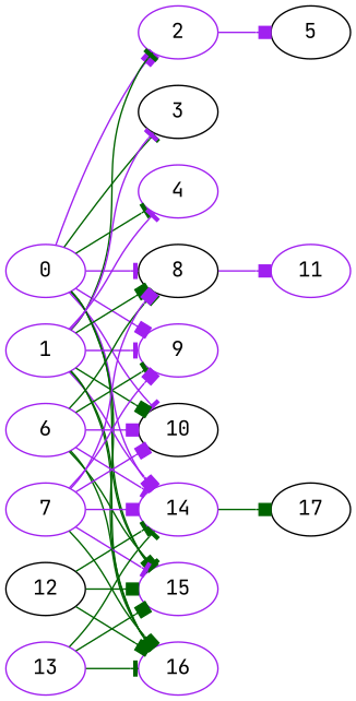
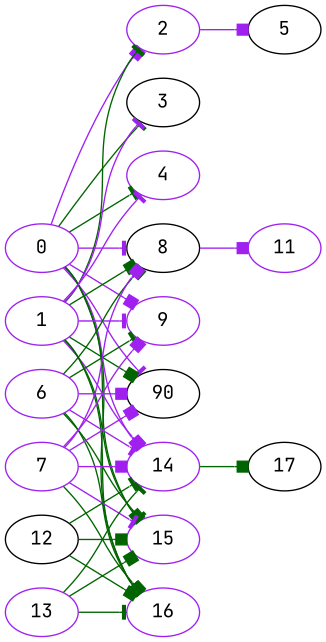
  digraph {
    fontname="JetBrains Mono"
    rankdir=LR
    node [Visited=1 color=purple fontname="JetBrains Mono"]
    edge [arrowhead=box color=darkgreen fontname="JetBrains Mono"]
    0 [Line=94386574882976]
    2 [Line=94386574884032]
    3 [Line=94386574884432 color=black]
    4 [Line=94386574884832]
    8 [Line=94386574886640 color=black]
    9 [Line=94386574887040]
-   10 [Line=94386574887440 color=black]
+   10 [Line=94386574887440 color=black label=90]
    14 [Line=94386574889248]
    15 [Line=94386574889648]
    16 [Line=94386574890048]
    5 [Line=94386574885232 color=black]
    11 [Line=94386574887840]
    17 [Line=94386574890448 color=black]
    1 [Line=94386574883680]
    6 [Line=94386574885584]
    7 [Line=94386574886288]
    12 [Line=94386574888192 color=black]
    13 [Line=94386574888896]
    0 -> 2 [color=purple]
    0 -> 3 [arrowhead=tee]
    0 -> 4 [arrowhead=tee]
    0 -> 8 [arrowhead=tee color=purple]
    0 -> 9 [color=purple]
    0 -> 10 [arrowhead=tee color=purple]
    0 -> 14 [color=purple]
    0 -> 15 [arrowhead=tee]
    0 -> 16 [arrowhead=tee]
    2 -> 5 [color=purple]
    8 -> 11 [color=purple]
    14 -> 17
    1 -> 2 [arrowhead=tee]
    1 -> 3 [arrowhead=tee color=purple]
    1 -> 4 [arrowhead=tee color=purple]
    1 -> 8
    1 -> 9 [arrowhead=tee color=purple]
    1 -> 10
    1 -> 14 [color=purple]
    1 -> 15
    1 -> 16
    6 -> 8
    6 -> 9 [arrowhead=tee]
    6 -> 10 [color=purple]
    6 -> 14 [arrowhead=tee color=purple]
    6 -> 15 [arrowhead=tee]
    6 -> 16
    7 -> 8 [color=purple]
    7 -> 9 [color=purple]
    7 -> 10 [color=purple]
    7 -> 14 [color=purple]
    7 -> 15 [arrowhead=tee color=purple]
    7 -> 16
    12 -> 14 [arrowhead=tee]
    12 -> 15
    12 -> 16
    13 -> 14 [arrowhead=tee]
    13 -> 15
    13 -> 16 [arrowhead=tee]
  }
